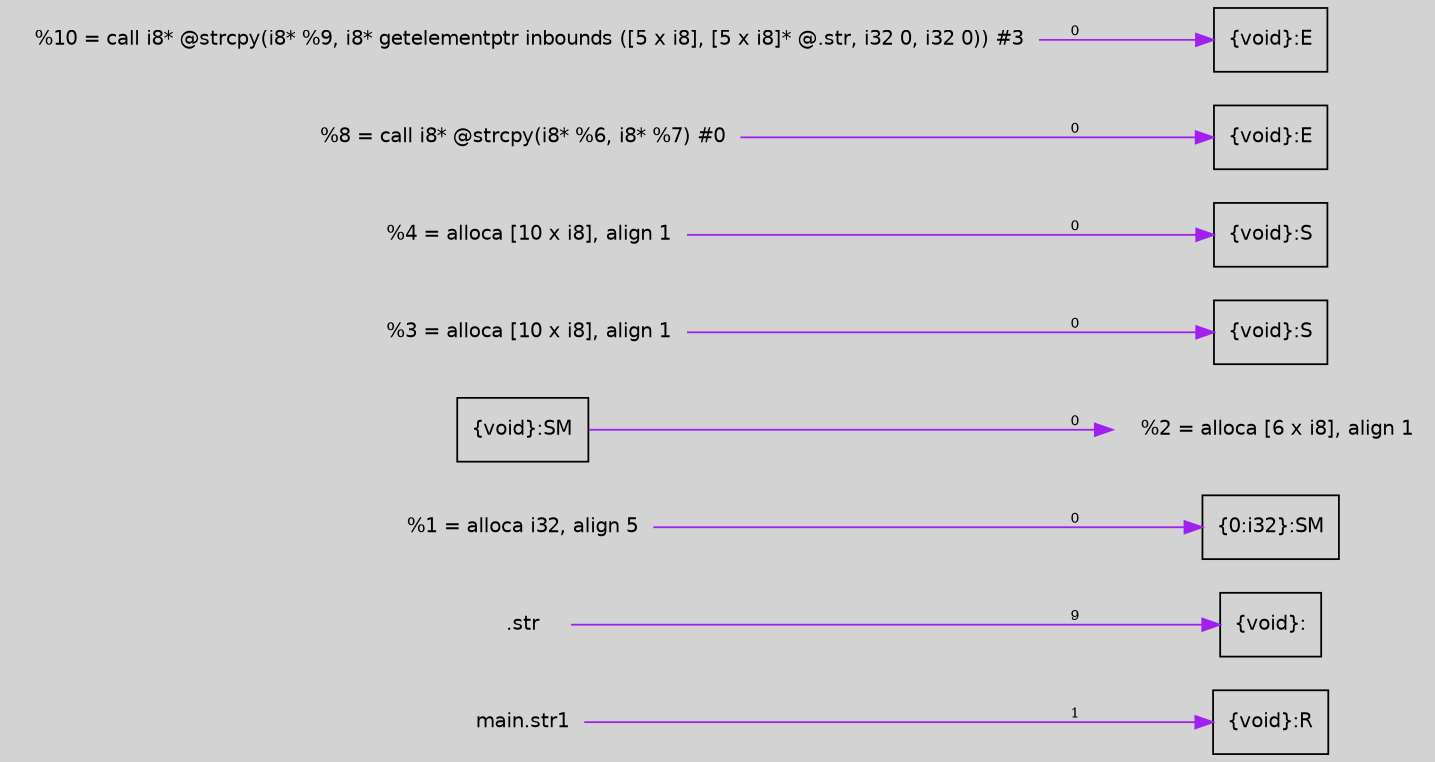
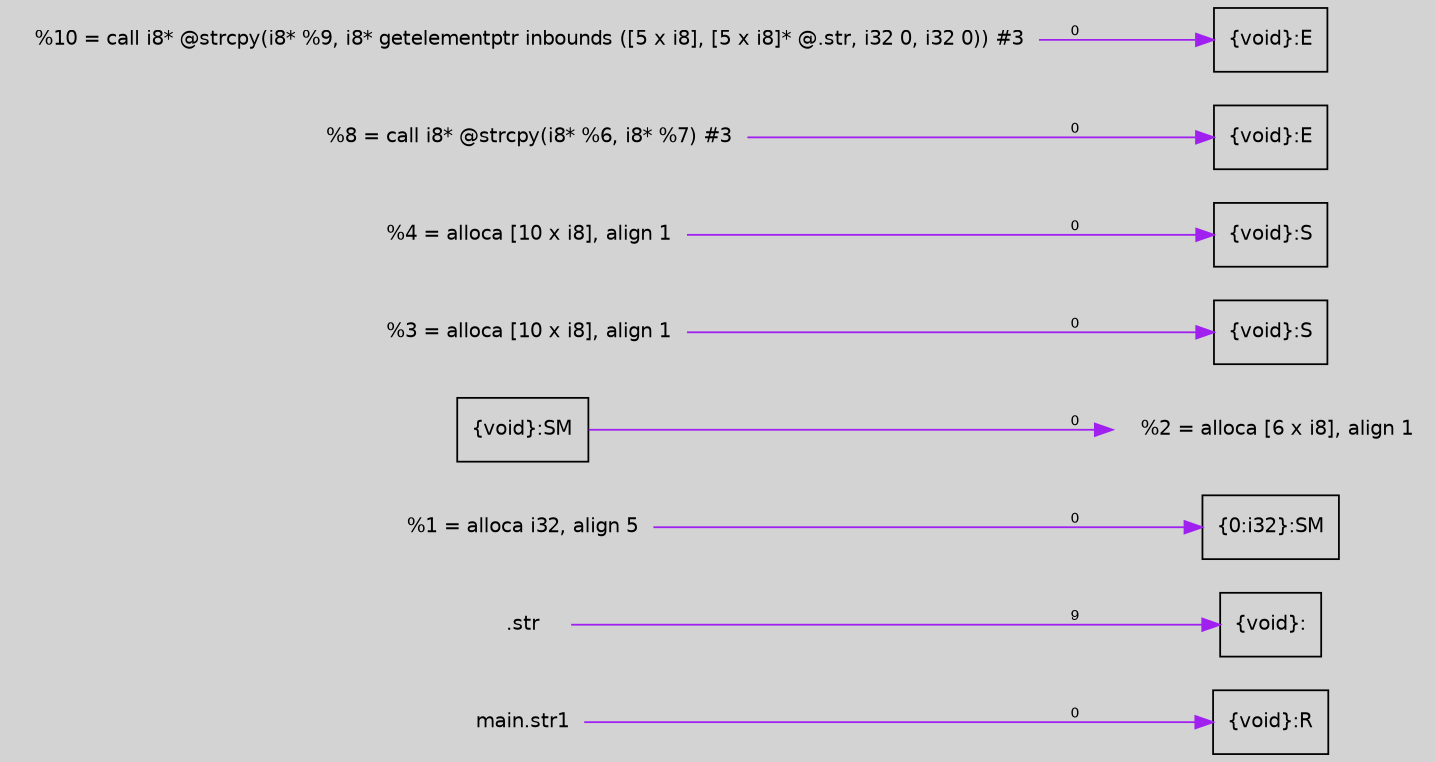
  digraph {
    bgcolor=lightgray
    fontname=Helvetica
    rankdir=LR
    node [fontname=Helvetica fontsize=11 shape=record]
    edge [arrowtail=tee color=purple fontsize=8]
    n1 [label="{\{void\}:R}"]
    n2 [label="{\{void\}:}"]
    n3 [label="{\{0:i32\}:SM}"]
    n4 [label="{\{void\}:SM}"]
    n5 [label="  %2 = alloca [6 x i8], align 1" shape=plaintext]
    n6 [label="{\{void\}:S}"]
    n7 [label="{\{void\}:S}"]
    n8 [label="{\{void\}:E}"]
    n9 [label="{\{void\}:E}"]
    n10 [label="  %3 = alloca [10 x i8], align 1" shape=plaintext]
    n11 [label="main.str1" shape=plaintext]
    n12 [label=".str" shape=plaintext]
    n13 [label="  %10 = call i8* @strcpy(i8* %9, i8* getelementptr inbounds ([5 x i8], [5 x i8]* @.str, i32 0, i32 0)) #3" shape=plaintext]
-   n14 [label="%8 = call i8* @strcpy(i8* %6, i8* %7) #0" shape=plaintext]
+   n14 [label="  %8 = call i8* @strcpy(i8* %6, i8* %7) #3" shape=plaintext]
    n15 [label="%1 = alloca i32, align 5" shape=plaintext]
    n16 [label="  %4 = alloca [10 x i8], align 1" shape=plaintext]
    n4 -> n5 [label=0]
    n10 -> n6 [label=0]
-   n11 -> n1 [label=1]
+   n11 -> n1 [label=0]
    n12 -> n2 [label=9]
    n13 -> n9 [label=0]
    n14 -> n8 [label=0]
    n15 -> n3 [label=0]
    n16 -> n7 [label=0]
  }
